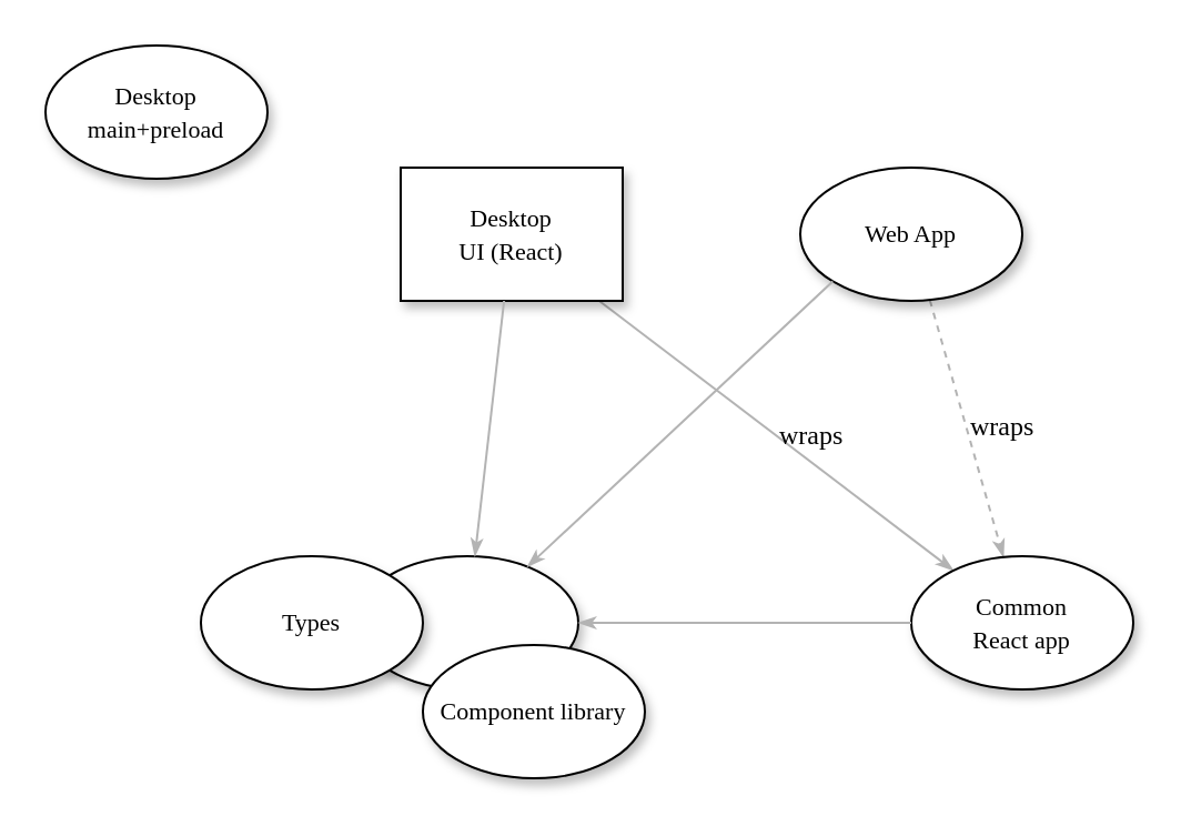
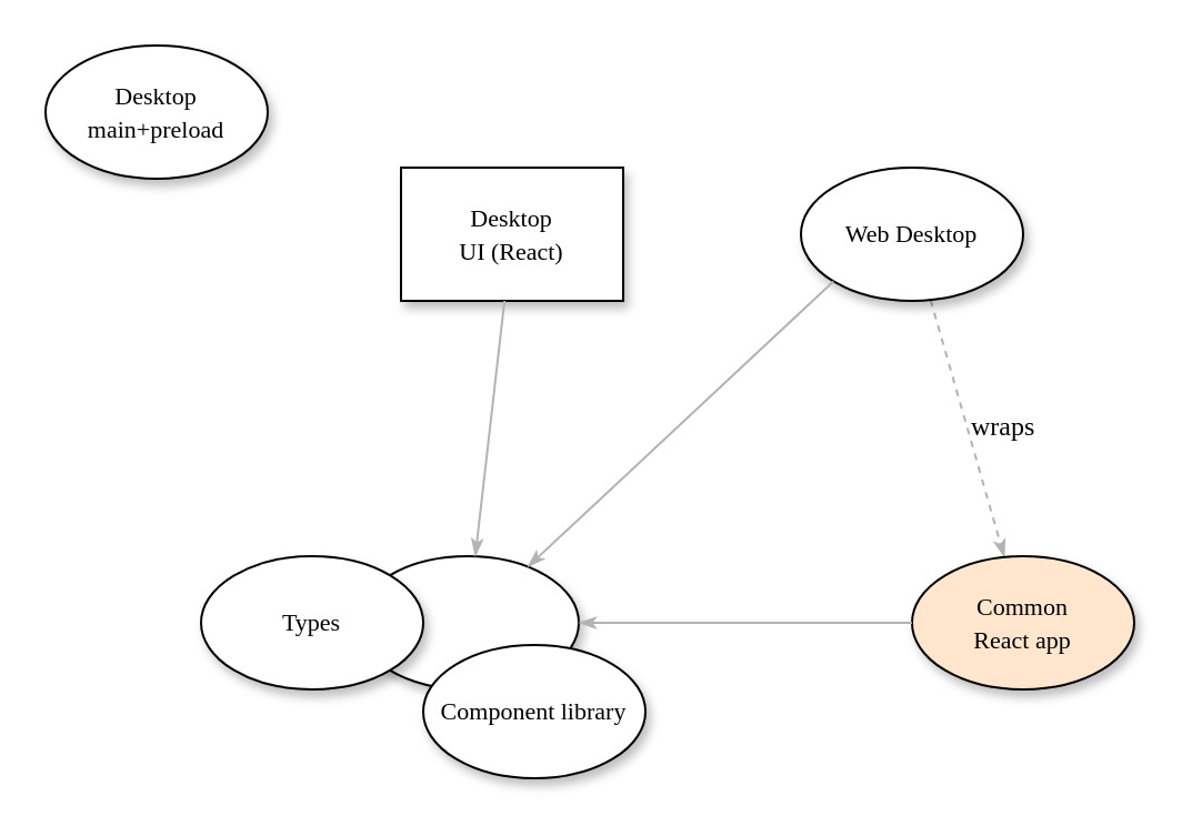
  <mxCell id="0" />
  <mxCell id="1" parent="0" />
  <mxCell id="2" value="&lt;div&gt;&lt;font style=&quot;font-size: 11px;&quot;&gt;Desktop main+preload&lt;/font&gt;&lt;/div&gt;" style="ellipse;whiteSpace=wrap;html=1;rounded=0;shadow=1;comic=0;labelBackgroundColor=none;strokeWidth=1;fontFamily=Verdana;fontSize=12;align=center;" parent="1" vertex="1"><mxGeometry x="20" y="20" width="100" height="60" as="geometry" /></mxCell>
  <mxCell id="3" value="wraps" style="edgeStyle=none;rounded=1;html=1;labelBackgroundColor=none;startArrow=none;startFill=0;startSize=5;endArrow=classicThin;endFill=1;endSize=5;jettySize=auto;orthogonalLoop=1;strokeColor=#B3B3B3;strokeWidth=1;fontFamily=Verdana;fontSize=12;labelPosition=right;verticalLabelPosition=middle;align=left;verticalAlign=middle;dashed=1;" parent="1" source="4" target="7" edge="1"><mxGeometry relative="1" as="geometry" /></mxCell>
- <mxCell id="4" value="&lt;font style=&quot;font-size: 11px;&quot;&gt;Web App&lt;/font&gt;" style="ellipse;whiteSpace=wrap;html=1;rounded=0;shadow=1;comic=0;labelBackgroundColor=none;strokeWidth=1;fontFamily=Verdana;fontSize=12;align=center;" parent="1" vertex="1"><mxGeometry x="360" y="75" width="100" height="60" as="geometry" /></mxCell>
- <mxCell id="5" value="wraps" style="edgeStyle=none;rounded=1;html=1;labelBackgroundColor=none;startArrow=none;startFill=0;startSize=5;endArrow=classicThin;endFill=1;endSize=5;jettySize=auto;orthogonalLoop=1;strokeColor=#B3B3B3;strokeWidth=1;fontFamily=Verdana;fontSize=12;labelPosition=right;verticalLabelPosition=middle;align=left;verticalAlign=middle;" parent="1" source="6" target="7" edge="1"><mxGeometry relative="1" as="geometry" /></mxCell>
+ <mxCell id="4" value="&lt;font style=&quot;font-size: 11px;&quot;&gt;Web Desktop&lt;/font&gt;" style="ellipse;whiteSpace=wrap;html=1;rounded=0;shadow=1;comic=0;labelBackgroundColor=none;strokeWidth=1;fontFamily=Verdana;fontSize=12;align=center;" parent="1" vertex="1"><mxGeometry x="360" y="75" width="100" height="60" as="geometry" /></mxCell>
  <mxCell id="6" value="&lt;div&gt;&lt;font style=&quot;font-size: 11px;&quot;&gt;Desktop&lt;br&gt;UI (React)&lt;/font&gt;&lt;/div&gt;" style="whiteSpace=wrap;html=1;shadow=1;comic=0;labelBackgroundColor=none;strokeWidth=1;fontFamily=Verdana;fontSize=12;align=center;rounded=0;" parent="1" vertex="1"><mxGeometry x="180" y="75" width="100" height="60" as="geometry" /></mxCell>
- <mxCell id="7" value="&lt;font style=&quot;font-size: 11px;&quot;&gt;Common&lt;br&gt;React app&lt;/font&gt;" style="ellipse;whiteSpace=wrap;html=1;rounded=0;shadow=1;comic=0;labelBackgroundColor=none;strokeWidth=1;fontFamily=Verdana;fontSize=12;align=center;" parent="1" vertex="1"><mxGeometry x="410" y="250" width="100" height="60" as="geometry" /></mxCell>
+ <mxCell id="7" value="&lt;font style=&quot;font-size: 11px;&quot;&gt;Common&lt;br&gt;React app&lt;/font&gt;" style="ellipse;whiteSpace=wrap;html=1;rounded=0;shadow=1;comic=0;labelBackgroundColor=none;strokeWidth=1;fontFamily=Verdana;fontSize=12;align=center;fillColor=#ffe6cc;" parent="1" vertex="1"><mxGeometry x="410" y="250" width="100" height="60" as="geometry" /></mxCell>
  <mxCell id="8" value="" style="ellipse;whiteSpace=wrap;html=1;rounded=0;shadow=1;comic=0;labelBackgroundColor=none;strokeWidth=1;fontFamily=Verdana;fontSize=12;align=center;" vertex="1" parent="1"><mxGeometry x="160" y="250" width="100" height="60" as="geometry" /></mxCell>
  <mxCell id="9" value="" style="edgeStyle=none;rounded=1;html=1;labelBackgroundColor=none;startArrow=none;startFill=0;startSize=5;endArrow=classicThin;endFill=1;endSize=5;jettySize=auto;orthogonalLoop=1;strokeColor=#B3B3B3;strokeWidth=1;fontFamily=Verdana;fontSize=12;" edge="1" parent="1" source="6" target="8"><mxGeometry relative="1" as="geometry"><mxPoint x="180" y="160" as="sourcePoint" /><mxPoint x="323" y="281" as="targetPoint" /></mxGeometry></mxCell>
  <mxCell id="10" value="" style="edgeStyle=none;rounded=1;html=1;labelBackgroundColor=none;startArrow=none;startFill=0;startSize=5;endArrow=classicThin;endFill=1;endSize=5;jettySize=auto;orthogonalLoop=1;strokeColor=#B3B3B3;strokeWidth=1;fontFamily=Verdana;fontSize=12;" edge="1" parent="1" source="7" target="8"><mxGeometry x="0.016" y="1" relative="1" as="geometry"><mxPoint x="381" y="323" as="sourcePoint" /><mxPoint x="480" y="350" as="targetPoint" /><mxPoint as="offset" /></mxGeometry></mxCell>
  <mxCell id="11" value="" style="edgeStyle=none;rounded=1;html=1;labelBackgroundColor=none;startArrow=none;startFill=0;startSize=5;endArrow=classicThin;endFill=1;endSize=5;jettySize=auto;orthogonalLoop=1;strokeColor=#B3B3B3;strokeWidth=1;fontFamily=Verdana;fontSize=12;exitX=0;exitY=1;exitDx=0;exitDy=0;" edge="1" parent="1" source="4" target="8"><mxGeometry relative="1" as="geometry"><mxPoint x="398" y="144" as="sourcePoint" /><mxPoint x="284" y="371" as="targetPoint" /></mxGeometry></mxCell>
  <mxCell id="12" value="&lt;div&gt;&lt;font style=&quot;font-size: 11px;&quot;&gt;Component library&lt;/font&gt;&lt;/div&gt;" style="ellipse;whiteSpace=wrap;html=1;rounded=0;shadow=1;comic=0;labelBackgroundColor=none;strokeWidth=1;fontFamily=Verdana;fontSize=12;align=center;" vertex="1" parent="1"><mxGeometry x="190" y="290" width="100" height="60" as="geometry" /></mxCell>
  <mxCell id="13" value="&lt;font style=&quot;font-size: 11px;&quot;&gt;Types&lt;/font&gt;" style="ellipse;whiteSpace=wrap;html=1;rounded=0;shadow=1;comic=0;labelBackgroundColor=none;strokeWidth=1;fontFamily=Verdana;fontSize=12;align=center;" vertex="1" parent="1"><mxGeometry x="90" y="250" width="100" height="60" as="geometry" /></mxCell>
